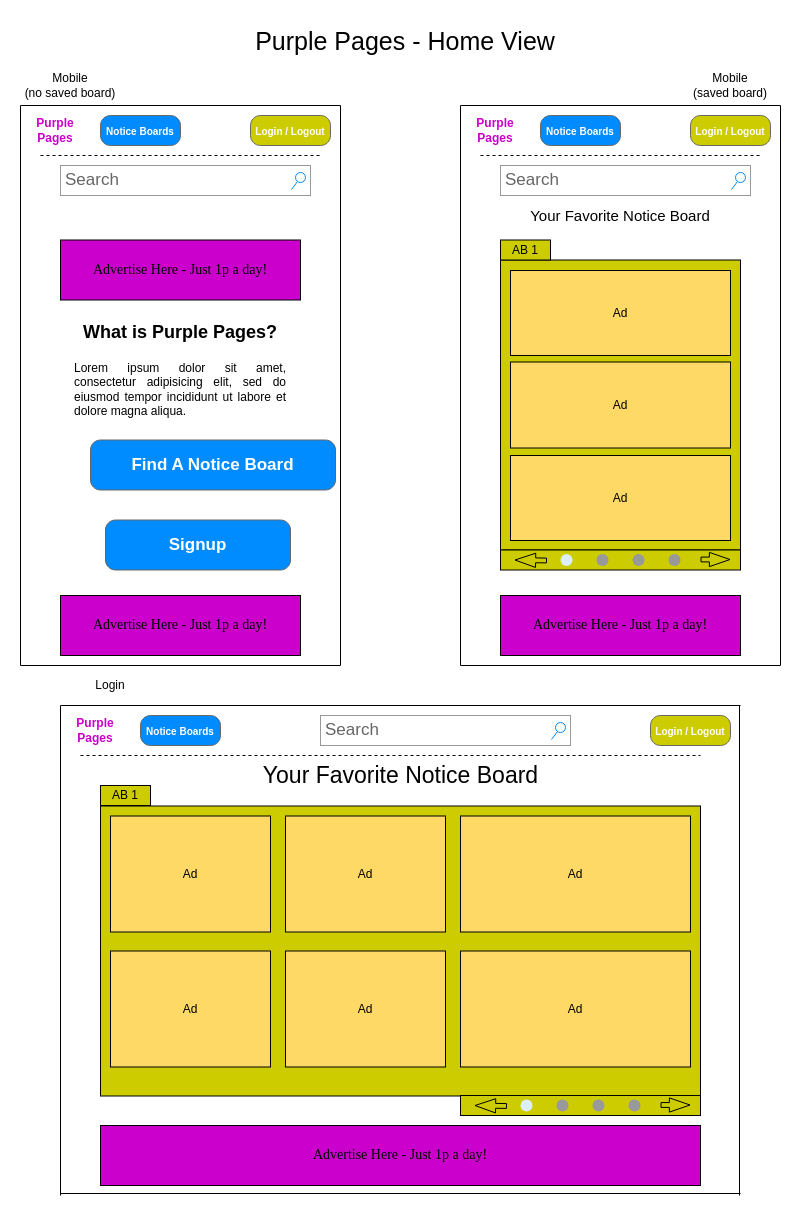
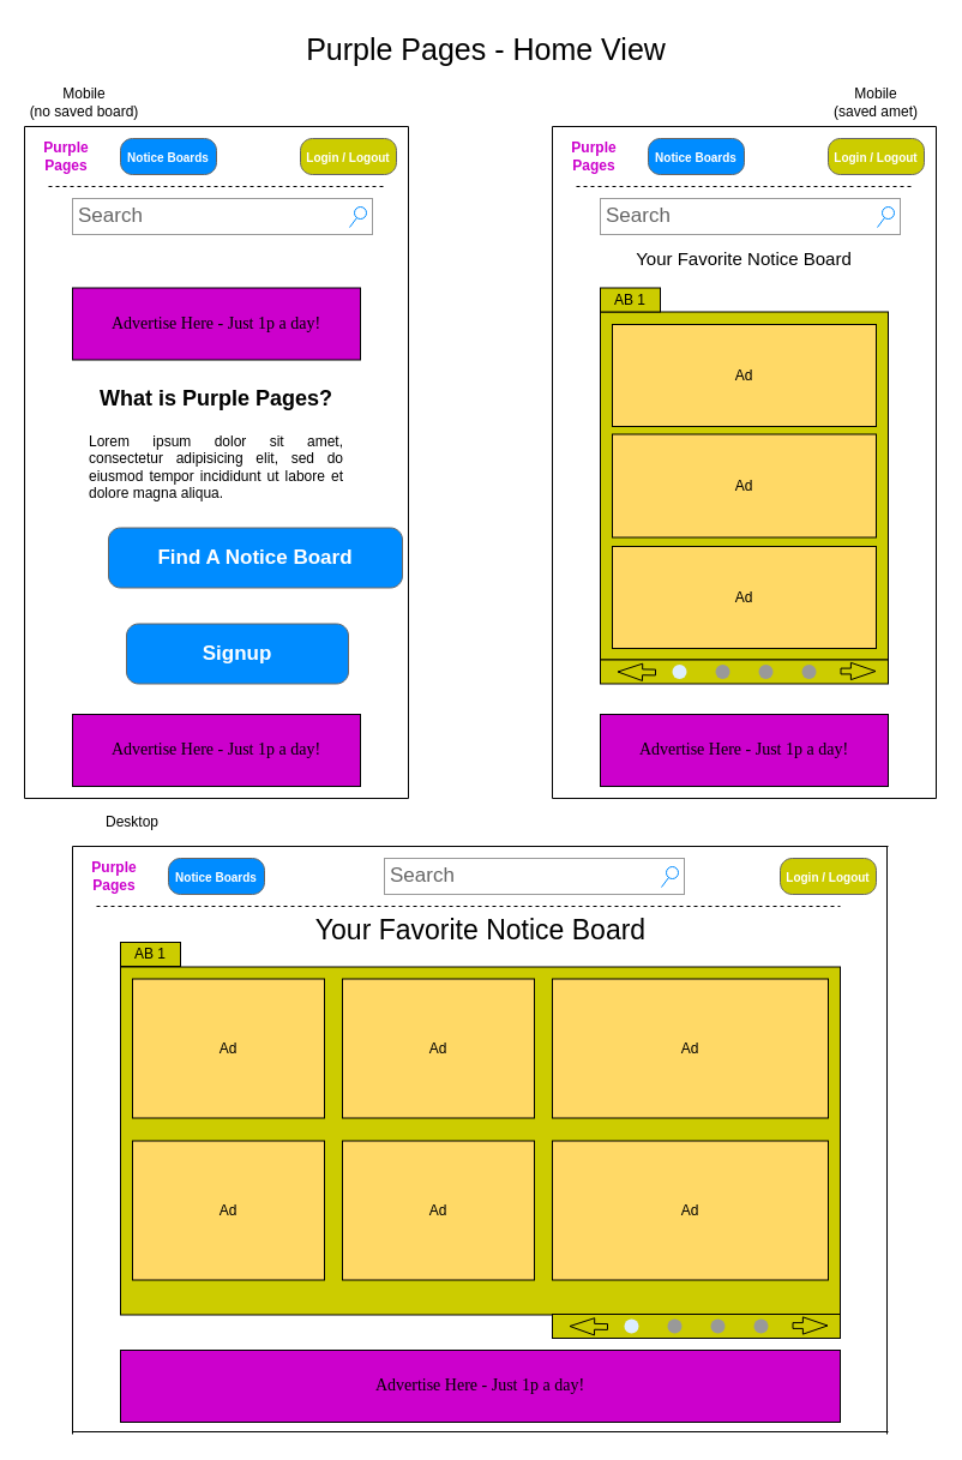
  <mxCell id="0" />
  <mxCell id="1" parent="0" />
  <mxCell id="2" value="Purple Pages - Home View" style="text;html=1;strokeColor=none;fillColor=none;align=center;verticalAlign=middle;whiteSpace=wrap;rounded=0;fontSize=25;" parent="1" vertex="1"><mxGeometry x="90" y="20" width="630" height="40" as="geometry" /></mxCell>
  <mxCell id="3" value="" style="endArrow=none;html=1;" parent="1" edge="1"><mxGeometry width="50" height="50" relative="1" as="geometry"><mxPoint x="20" y="105" as="sourcePoint" /><mxPoint x="340" y="105" as="targetPoint" /></mxGeometry></mxCell>
  <mxCell id="4" value="" style="endArrow=none;html=1;" parent="1" edge="1"><mxGeometry width="50" height="50" relative="1" as="geometry"><mxPoint x="20" y="665" as="sourcePoint" /><mxPoint x="20" y="105" as="targetPoint" /></mxGeometry></mxCell>
  <mxCell id="5" value="" style="endArrow=none;html=1;" parent="1" edge="1"><mxGeometry width="50" height="50" relative="1" as="geometry"><mxPoint x="340" y="665" as="sourcePoint" /><mxPoint x="340" y="105" as="targetPoint" /></mxGeometry></mxCell>
  <mxCell id="6" value="&lt;b&gt;&lt;font color=&quot;#cc00cc&quot;&gt;Purple&lt;br&gt;Pages&lt;/font&gt;&lt;/b&gt;" style="text;html=1;strokeColor=none;fillColor=none;align=center;verticalAlign=middle;whiteSpace=wrap;rounded=0;" parent="1" vertex="1"><mxGeometry x="30" y="115" width="50" height="30" as="geometry" /></mxCell>
  <mxCell id="7" value="&lt;font style=&quot;font-size: 10px&quot;&gt;Notice Boards&lt;/font&gt;" style="strokeWidth=1;shadow=0;dashed=0;align=center;html=1;shape=mxgraph.mockup.buttons.button;strokeColor=#666666;fontColor=#ffffff;mainText=;buttonStyle=round;fontSize=17;fontStyle=1;fillColor=#008cff;whiteSpace=wrap;" parent="1" vertex="1"><mxGeometry x="100" y="115" width="80" height="30" as="geometry" /></mxCell>
  <mxCell id="8" value="&lt;span style=&quot;font-size: 10px&quot;&gt;Login / Logout&lt;/span&gt;" style="strokeWidth=1;shadow=0;dashed=0;align=center;html=1;shape=mxgraph.mockup.buttons.button;strokeColor=#666666;fontColor=#ffffff;mainText=;buttonStyle=round;fontSize=17;fontStyle=1;fillColor=#CCCC00;whiteSpace=wrap;" parent="1" vertex="1"><mxGeometry x="250" y="115" width="80" height="30" as="geometry" /></mxCell>
  <mxCell id="9" value="" style="endArrow=none;dashed=1;html=1;" parent="1" edge="1"><mxGeometry width="50" height="50" relative="1" as="geometry"><mxPoint x="40" y="155" as="sourcePoint" /><mxPoint x="320" y="155" as="targetPoint" /></mxGeometry></mxCell>
  <mxCell id="10" value="Search" style="strokeWidth=1;shadow=0;dashed=0;align=center;html=1;shape=mxgraph.mockup.forms.searchBox;strokeColor=#999999;mainText=;fillColor=#ffffff;strokeColor2=#008cff;fontColor=#666666;fontSize=17;align=left;spacingLeft=3;" parent="1" vertex="1"><mxGeometry x="60" y="165" width="250" height="30" as="geometry" /></mxCell>
  <mxCell id="11" value="&lt;font style=&quot;font-size: 14px&quot; face=&quot;Comic Sans MS&quot;&gt;Advertise Here - Just 1p a day!&lt;/font&gt;" style="rounded=0;whiteSpace=wrap;html=1;fillColor=#CC00CC;" parent="1" vertex="1"><mxGeometry x="60" y="595" width="240" height="60" as="geometry" /></mxCell>
  <mxCell id="12" value="" style="endArrow=none;html=1;" parent="1" edge="1"><mxGeometry width="50" height="50" relative="1" as="geometry"><mxPoint x="20" y="665" as="sourcePoint" /><mxPoint x="340" y="665" as="targetPoint" /></mxGeometry></mxCell>
  <mxCell id="13" value="Mobile&lt;br&gt;(no saved board)" style="text;html=1;strokeColor=none;fillColor=none;align=center;verticalAlign=middle;whiteSpace=wrap;rounded=0;" parent="1" vertex="1"><mxGeometry x="20" y="75" width="100" height="20" as="geometry" /></mxCell>
  <mxCell id="14" value="" style="endArrow=none;html=1;" parent="1" edge="1"><mxGeometry width="50" height="50" relative="1" as="geometry"><mxPoint x="460" y="105" as="sourcePoint" /><mxPoint x="780" y="105" as="targetPoint" /></mxGeometry></mxCell>
  <mxCell id="15" value="" style="endArrow=none;html=1;" parent="1" edge="1"><mxGeometry width="50" height="50" relative="1" as="geometry"><mxPoint x="460" y="665" as="sourcePoint" /><mxPoint x="460" y="105" as="targetPoint" /></mxGeometry></mxCell>
  <mxCell id="16" value="" style="endArrow=none;html=1;" parent="1" edge="1"><mxGeometry width="50" height="50" relative="1" as="geometry"><mxPoint x="780" y="665" as="sourcePoint" /><mxPoint x="780" y="105" as="targetPoint" /></mxGeometry></mxCell>
  <mxCell id="17" value="&lt;b&gt;&lt;font color=&quot;#cc00cc&quot;&gt;Purple&lt;br&gt;Pages&lt;/font&gt;&lt;/b&gt;" style="text;html=1;strokeColor=none;fillColor=none;align=center;verticalAlign=middle;whiteSpace=wrap;rounded=0;" parent="1" vertex="1"><mxGeometry x="470" y="115" width="50" height="30" as="geometry" /></mxCell>
  <mxCell id="18" value="&lt;font style=&quot;font-size: 10px&quot;&gt;Notice Boards&lt;/font&gt;" style="strokeWidth=1;shadow=0;dashed=0;align=center;html=1;shape=mxgraph.mockup.buttons.button;strokeColor=#666666;fontColor=#ffffff;mainText=;buttonStyle=round;fontSize=17;fontStyle=1;fillColor=#008cff;whiteSpace=wrap;" parent="1" vertex="1"><mxGeometry x="540" y="115" width="80" height="30" as="geometry" /></mxCell>
  <mxCell id="19" value="&lt;span style=&quot;font-size: 10px&quot;&gt;Login / Logout&lt;/span&gt;" style="strokeWidth=1;shadow=0;dashed=0;align=center;html=1;shape=mxgraph.mockup.buttons.button;strokeColor=#666666;fontColor=#ffffff;mainText=;buttonStyle=round;fontSize=17;fontStyle=1;fillColor=#CCCC00;whiteSpace=wrap;" parent="1" vertex="1"><mxGeometry x="690" y="115" width="80" height="30" as="geometry" /></mxCell>
  <mxCell id="20" value="" style="endArrow=none;dashed=1;html=1;" parent="1" edge="1"><mxGeometry width="50" height="50" relative="1" as="geometry"><mxPoint x="480" y="155" as="sourcePoint" /><mxPoint x="760" y="155" as="targetPoint" /></mxGeometry></mxCell>
  <mxCell id="21" value="" style="rounded=0;whiteSpace=wrap;html=1;fillColor=#CCCC00;" parent="1" vertex="1"><mxGeometry x="500" y="259.5" width="240" height="290" as="geometry" /></mxCell>
  <mxCell id="22" value="&lt;font style=&quot;font-size: 15px&quot;&gt;Your Favorite Notice Board&lt;/font&gt;" style="text;html=1;strokeColor=none;fillColor=none;align=center;verticalAlign=middle;whiteSpace=wrap;rounded=0;" parent="1" vertex="1"><mxGeometry x="500" y="205" width="240" height="20" as="geometry" /></mxCell>
  <mxCell id="23" value="AB 1" style="rounded=0;whiteSpace=wrap;html=1;fillColor=#CCCC00;" parent="1" vertex="1"><mxGeometry x="500" y="239.5" width="50" height="20" as="geometry" /></mxCell>
  <mxCell id="24" value="Ad" style="rounded=0;whiteSpace=wrap;html=1;fillColor=#FFD966;" parent="1" vertex="1"><mxGeometry x="510" y="270" width="220" height="85" as="geometry" /></mxCell>
  <mxCell id="25" value="Ad" style="rounded=0;whiteSpace=wrap;html=1;fillColor=#FFD966;" parent="1" vertex="1"><mxGeometry x="510" y="361.5" width="220" height="86" as="geometry" /></mxCell>
  <mxCell id="26" value="Ad" style="rounded=0;whiteSpace=wrap;html=1;fillColor=#FFD966;" parent="1" vertex="1"><mxGeometry x="510" y="455" width="220" height="85" as="geometry" /></mxCell>
  <mxCell id="27" value="" style="rounded=0;whiteSpace=wrap;html=1;fillColor=#CCCC00;" parent="1" vertex="1"><mxGeometry x="500" y="549.5" width="240" height="20" as="geometry" /></mxCell>
  <mxCell id="28" value="" style="verticalLabelPosition=bottom;shadow=0;dashed=0;align=center;html=1;verticalAlign=top;strokeWidth=1;shape=mxgraph.mockup.navigation.pageControl;fillColor=#999999;strokeColor=#ddeeff;" parent="1" vertex="1"><mxGeometry x="560" y="544.5" width="120" height="30" as="geometry" /></mxCell>
  <mxCell id="29" value="" style="shape=flexArrow;endArrow=classic;html=1;endWidth=8.395;endSize=6.538;width=4.828;" parent="1" edge="1"><mxGeometry width="50" height="50" relative="1" as="geometry"><mxPoint x="700" y="559" as="sourcePoint" /><mxPoint x="730" y="559" as="targetPoint" /></mxGeometry></mxCell>
  <mxCell id="30" value="" style="shape=flexArrow;endArrow=classic;html=1;endWidth=8.395;endSize=6.538;width=4.828;" parent="1" edge="1"><mxGeometry width="50" height="50" relative="1" as="geometry"><mxPoint x="546.5" y="560" as="sourcePoint" /><mxPoint x="514" y="559.5" as="targetPoint" /></mxGeometry></mxCell>
  <mxCell id="31" value="Search" style="strokeWidth=1;shadow=0;dashed=0;align=center;html=1;shape=mxgraph.mockup.forms.searchBox;strokeColor=#999999;mainText=;fillColor=#ffffff;strokeColor2=#008cff;fontColor=#666666;fontSize=17;align=left;spacingLeft=3;" parent="1" vertex="1"><mxGeometry x="500" y="165" width="250" height="30" as="geometry" /></mxCell>
  <mxCell id="32" value="&lt;font style=&quot;font-size: 14px&quot; face=&quot;Comic Sans MS&quot;&gt;Advertise Here - Just 1p a day!&lt;/font&gt;" style="rounded=0;whiteSpace=wrap;html=1;fillColor=#CC00CC;" parent="1" vertex="1"><mxGeometry x="500" y="595" width="240" height="60" as="geometry" /></mxCell>
  <mxCell id="33" value="" style="endArrow=none;html=1;" parent="1" edge="1"><mxGeometry width="50" height="50" relative="1" as="geometry"><mxPoint x="460" y="665" as="sourcePoint" /><mxPoint x="780" y="665" as="targetPoint" /></mxGeometry></mxCell>
- <mxCell id="34" value="Mobile&lt;br&gt;(saved board)" style="text;html=1;strokeColor=none;fillColor=none;align=center;verticalAlign=middle;whiteSpace=wrap;rounded=0;" parent="1" vertex="1"><mxGeometry x="680" y="75" width="100" height="20" as="geometry" /></mxCell>
+ <mxCell id="34" value="Mobile&lt;br&gt;(saved amet)" style="text;html=1;strokeColor=none;fillColor=none;align=center;verticalAlign=middle;whiteSpace=wrap;rounded=0;" parent="1" vertex="1"><mxGeometry x="680" y="75" width="100" height="20" as="geometry" /></mxCell>
  <mxCell id="35" value="" style="endArrow=none;html=1;" parent="1" edge="1"><mxGeometry width="50" height="50" relative="1" as="geometry"><mxPoint x="60" y="705" as="sourcePoint" /><mxPoint x="740" y="705" as="targetPoint" /></mxGeometry></mxCell>
  <mxCell id="36" value="" style="endArrow=none;html=1;" parent="1" edge="1"><mxGeometry width="50" height="50" relative="1" as="geometry"><mxPoint x="60" y="1195" as="sourcePoint" /><mxPoint x="60" y="705" as="targetPoint" /></mxGeometry></mxCell>
  <mxCell id="37" value="" style="endArrow=none;html=1;" parent="1" edge="1"><mxGeometry width="50" height="50" relative="1" as="geometry"><mxPoint x="739" y="1195" as="sourcePoint" /><mxPoint x="739" y="705" as="targetPoint" /></mxGeometry></mxCell>
  <mxCell id="38" value="&lt;b&gt;&lt;font color=&quot;#cc00cc&quot;&gt;Purple&lt;br&gt;Pages&lt;/font&gt;&lt;/b&gt;" style="text;html=1;strokeColor=none;fillColor=none;align=center;verticalAlign=middle;whiteSpace=wrap;rounded=0;" parent="1" vertex="1"><mxGeometry x="70" y="715" width="50" height="30" as="geometry" /></mxCell>
  <mxCell id="39" value="&lt;font style=&quot;font-size: 10px&quot;&gt;Notice Boards&lt;/font&gt;" style="strokeWidth=1;shadow=0;dashed=0;align=center;html=1;shape=mxgraph.mockup.buttons.button;strokeColor=#666666;fontColor=#ffffff;mainText=;buttonStyle=round;fontSize=17;fontStyle=1;fillColor=#008cff;whiteSpace=wrap;" parent="1" vertex="1"><mxGeometry x="140" y="715" width="80" height="30" as="geometry" /></mxCell>
  <mxCell id="40" value="&lt;span style=&quot;font-size: 10px&quot;&gt;Login / Logout&lt;/span&gt;" style="strokeWidth=1;shadow=0;dashed=0;align=center;html=1;shape=mxgraph.mockup.buttons.button;strokeColor=#666666;fontColor=#ffffff;mainText=;buttonStyle=round;fontSize=17;fontStyle=1;fillColor=#CCCC00;whiteSpace=wrap;" parent="1" vertex="1"><mxGeometry x="650" y="715" width="80" height="30" as="geometry" /></mxCell>
  <mxCell id="41" value="" style="endArrow=none;dashed=1;html=1;" parent="1" edge="1"><mxGeometry width="50" height="50" relative="1" as="geometry"><mxPoint x="80" y="755" as="sourcePoint" /><mxPoint x="700" y="755" as="targetPoint" /></mxGeometry></mxCell>
  <mxCell id="42" value="" style="rounded=0;whiteSpace=wrap;html=1;fillColor=#CCCC00;" parent="1" vertex="1"><mxGeometry x="100" y="805.5" width="600" height="290" as="geometry" /></mxCell>
  <mxCell id="43" value="&lt;font style=&quot;font-size: 23px&quot;&gt;Your Favorite Notice Board&lt;/font&gt;" style="text;html=1;strokeColor=none;fillColor=none;align=center;verticalAlign=middle;whiteSpace=wrap;rounded=0;" parent="1" vertex="1"><mxGeometry x="237.5" y="765" width="325" height="20" as="geometry" /></mxCell>
  <mxCell id="44" value="AB 1" style="rounded=0;whiteSpace=wrap;html=1;fillColor=#CCCC00;" parent="1" vertex="1"><mxGeometry x="100" y="785" width="50" height="20" as="geometry" /></mxCell>
  <mxCell id="45" value="Ad" style="rounded=0;whiteSpace=wrap;html=1;fillColor=#FFD966;" parent="1" vertex="1"><mxGeometry x="460" y="815.5" width="230" height="116" as="geometry" /></mxCell>
  <mxCell id="46" value="" style="rounded=0;whiteSpace=wrap;html=1;fillColor=#CCCC00;" parent="1" vertex="1"><mxGeometry x="460" y="1095" width="240" height="20" as="geometry" /></mxCell>
  <mxCell id="47" value="" style="verticalLabelPosition=bottom;shadow=0;dashed=0;align=center;html=1;verticalAlign=top;strokeWidth=1;shape=mxgraph.mockup.navigation.pageControl;fillColor=#999999;strokeColor=#ddeeff;" parent="1" vertex="1"><mxGeometry x="520" y="1090" width="120" height="30" as="geometry" /></mxCell>
  <mxCell id="48" value="" style="shape=flexArrow;endArrow=classic;html=1;endWidth=8.395;endSize=6.538;width=4.828;" parent="1" edge="1"><mxGeometry width="50" height="50" relative="1" as="geometry"><mxPoint x="660" y="1104.5" as="sourcePoint" /><mxPoint x="690" y="1104.5" as="targetPoint" /></mxGeometry></mxCell>
  <mxCell id="49" value="" style="shape=flexArrow;endArrow=classic;html=1;endWidth=8.395;endSize=6.538;width=4.828;" parent="1" edge="1"><mxGeometry width="50" height="50" relative="1" as="geometry"><mxPoint x="506.5" y="1105.5" as="sourcePoint" /><mxPoint x="474" y="1105" as="targetPoint" /></mxGeometry></mxCell>
  <mxCell id="50" value="Search" style="strokeWidth=1;shadow=0;dashed=0;align=center;html=1;shape=mxgraph.mockup.forms.searchBox;strokeColor=#999999;mainText=;fillColor=#ffffff;strokeColor2=#008cff;fontColor=#666666;fontSize=17;align=left;spacingLeft=3;" parent="1" vertex="1"><mxGeometry x="320" y="715" width="250" height="30" as="geometry" /></mxCell>
  <mxCell id="51" value="&lt;font style=&quot;font-size: 14px&quot; face=&quot;Comic Sans MS&quot;&gt;Advertise Here - Just 1p a day!&lt;/font&gt;" style="rounded=0;whiteSpace=wrap;html=1;fillColor=#CC00CC;" parent="1" vertex="1"><mxGeometry x="100" y="1125" width="600" height="60" as="geometry" /></mxCell>
  <mxCell id="52" value="" style="endArrow=none;html=1;" parent="1" edge="1"><mxGeometry width="50" height="50" relative="1" as="geometry"><mxPoint x="60" y="1193" as="sourcePoint" /><mxPoint x="740" y="1193" as="targetPoint" /></mxGeometry></mxCell>
- <mxCell id="53" value="Login" style="text;html=1;strokeColor=none;fillColor=none;align=center;verticalAlign=middle;whiteSpace=wrap;rounded=0;" parent="1" vertex="1"><mxGeometry x="60" y="675" width="100" height="20" as="geometry" /></mxCell>
+ <mxCell id="53" value="Desktop" style="text;html=1;strokeColor=none;fillColor=none;align=center;verticalAlign=middle;whiteSpace=wrap;rounded=0;" parent="1" vertex="1"><mxGeometry x="60" y="675" width="100" height="20" as="geometry" /></mxCell>
  <mxCell id="54" value="Ad" style="rounded=0;whiteSpace=wrap;html=1;fillColor=#FFD966;" parent="1" vertex="1"><mxGeometry x="460" y="950.5" width="230" height="116" as="geometry" /></mxCell>
  <mxCell id="55" value="Ad" style="rounded=0;whiteSpace=wrap;html=1;fillColor=#FFD966;" parent="1" vertex="1"><mxGeometry x="110" y="815.5" width="160" height="116" as="geometry" /></mxCell>
  <mxCell id="56" value="Ad" style="rounded=0;whiteSpace=wrap;html=1;fillColor=#FFD966;" parent="1" vertex="1"><mxGeometry x="110" y="950.5" width="160" height="116" as="geometry" /></mxCell>
  <mxCell id="57" value="Ad" style="rounded=0;whiteSpace=wrap;html=1;fillColor=#FFD966;" parent="1" vertex="1"><mxGeometry x="285" y="815.5" width="160" height="116" as="geometry" /></mxCell>
  <mxCell id="58" value="Ad" style="rounded=0;whiteSpace=wrap;html=1;fillColor=#FFD966;" parent="1" vertex="1"><mxGeometry x="285" y="950.5" width="160" height="116" as="geometry" /></mxCell>
  <mxCell id="59" value="Find A Notice Board" style="strokeWidth=1;shadow=0;dashed=0;align=center;html=1;shape=mxgraph.mockup.buttons.button;strokeColor=#666666;fontColor=#ffffff;mainText=;buttonStyle=round;fontSize=17;fontStyle=1;fillColor=#008cff;whiteSpace=wrap;" parent="1" vertex="1"><mxGeometry x="90" y="439.5" width="245" height="50" as="geometry" /></mxCell>
  <mxCell id="60" value="Signup" style="strokeWidth=1;shadow=0;dashed=0;align=center;html=1;shape=mxgraph.mockup.buttons.button;strokeColor=#666666;fontColor=#ffffff;mainText=;buttonStyle=round;fontSize=17;fontStyle=1;fillColor=#008cff;whiteSpace=wrap;" parent="1" vertex="1"><mxGeometry x="105" y="519.5" width="185" height="50" as="geometry" /></mxCell>
  <mxCell id="61" value="&lt;font style=&quot;font-size: 14px&quot; face=&quot;Comic Sans MS&quot;&gt;Advertise Here - Just 1p a day!&lt;/font&gt;" style="rounded=0;whiteSpace=wrap;html=1;fillColor=#CC00CC;" parent="1" vertex="1"><mxGeometry x="60" y="239.5" width="240" height="60" as="geometry" /></mxCell>
  <mxCell id="62" value="&lt;h1&gt;&lt;font style=&quot;font-size: 18px&quot;&gt;What is Purple Pages?&lt;/font&gt;&lt;/h1&gt;&lt;p style=&quot;text-align: justify&quot;&gt;Lorem ipsum dolor sit amet, consectetur adipisicing elit, sed do eiusmod tempor incididunt ut labore et dolore magna aliqua.&lt;/p&gt;" style="text;html=1;strokeColor=none;fillColor=none;spacing=5;spacingTop=-20;whiteSpace=wrap;overflow=hidden;rounded=0;align=center;" parent="1" vertex="1"><mxGeometry x="70" y="310" width="220" height="120" as="geometry" /></mxCell>
